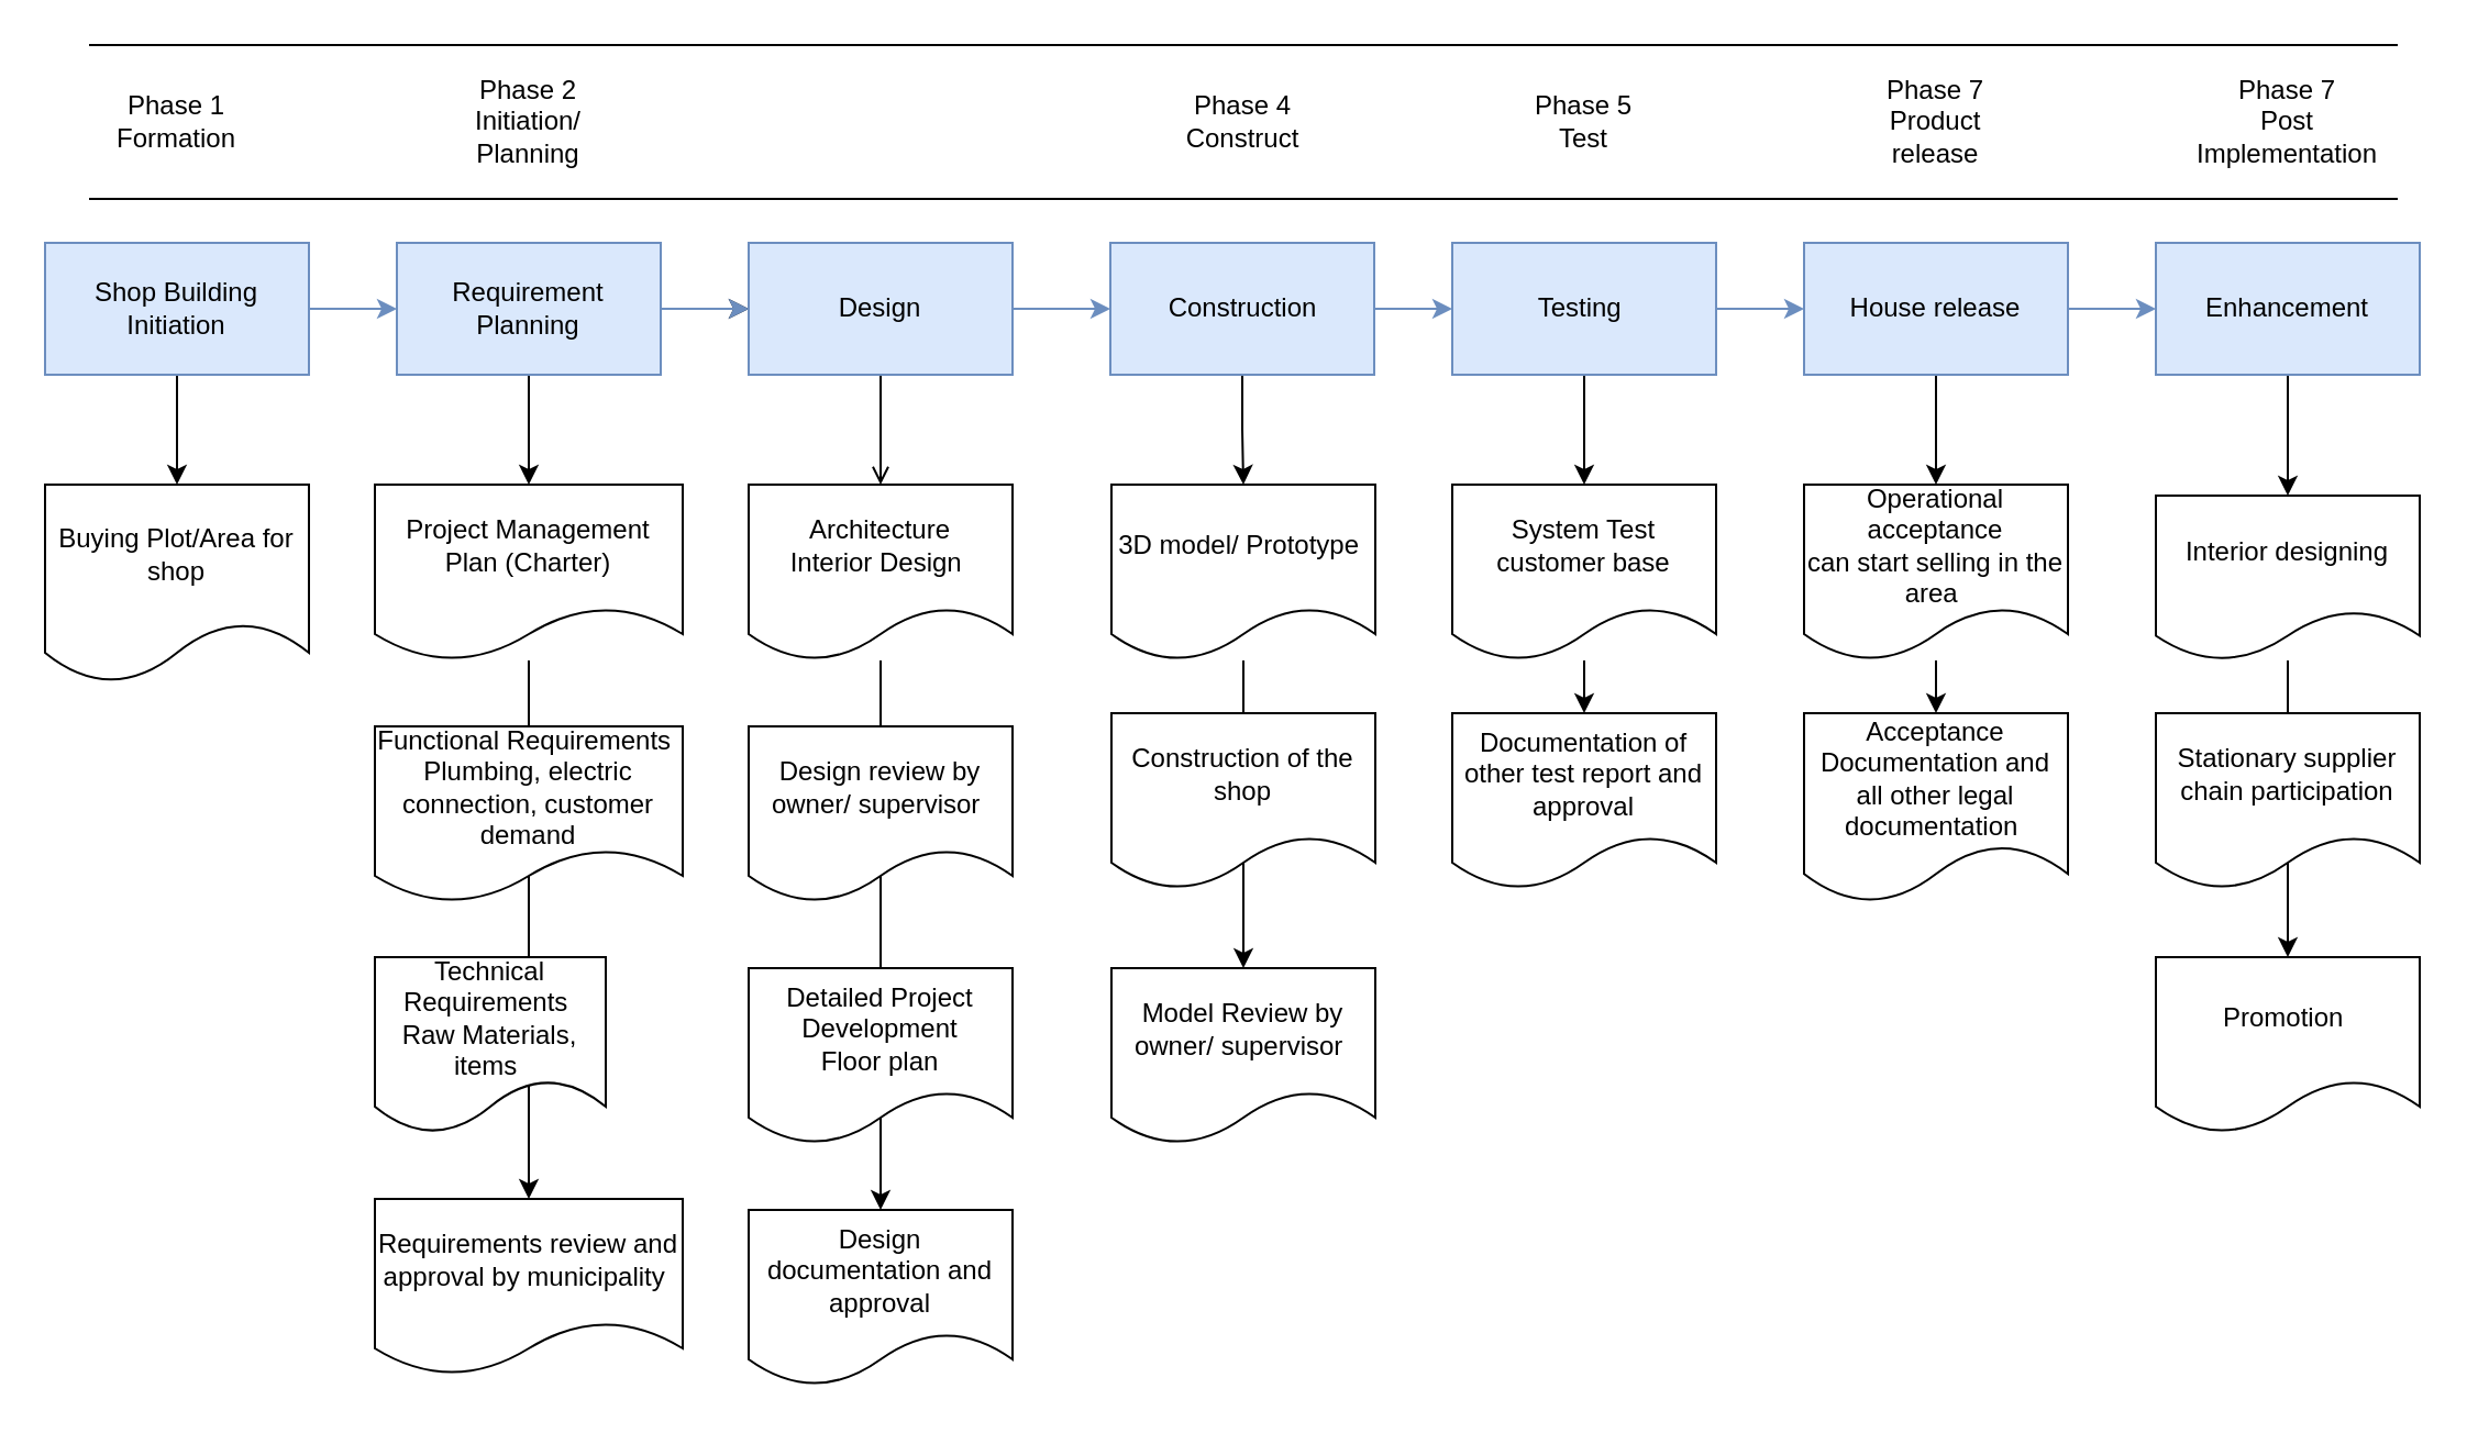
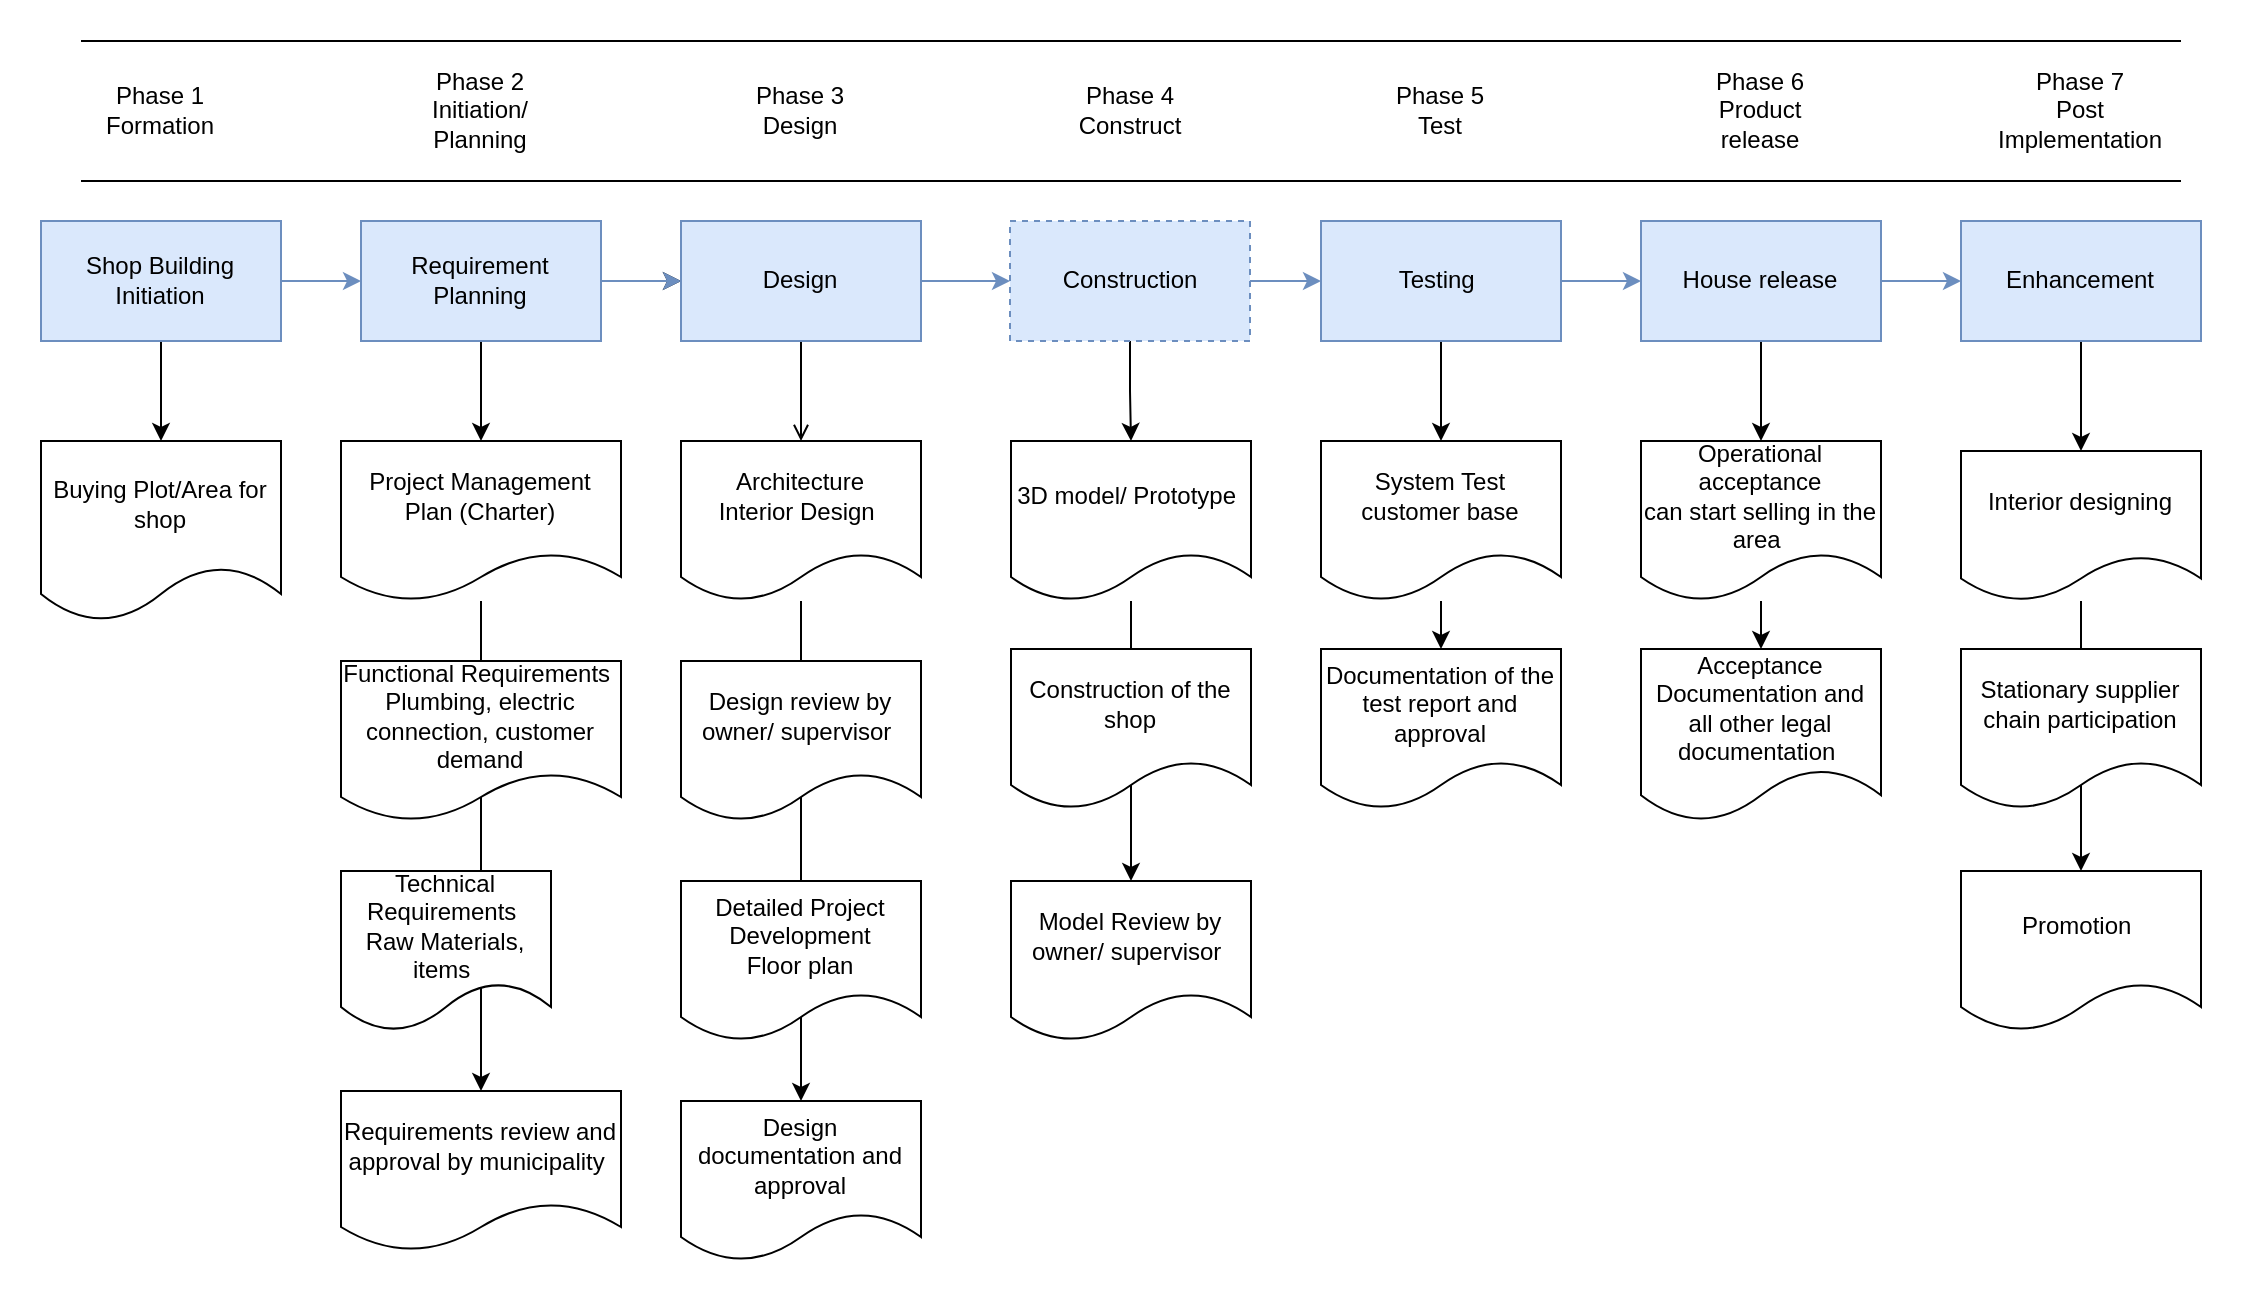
  <mxCell id="0" />
  <mxCell id="1" parent="0" />
  <mxCell id="2" value="" style="edgeStyle=orthogonalEdgeStyle;rounded=0;orthogonalLoop=1;jettySize=auto;html=1;fillColor=#dae8fc;strokeColor=#6c8ebf;" parent="1" source="4" target="8" edge="1"><mxGeometry relative="1" as="geometry" /></mxCell>
  <mxCell id="3" value="" style="edgeStyle=orthogonalEdgeStyle;rounded=0;orthogonalLoop=1;jettySize=auto;html=1;" parent="1" source="4" target="12" edge="1"><mxGeometry relative="1" as="geometry" /></mxCell>
  <mxCell id="4" value="Shop Building Initiation" style="rounded=0;whiteSpace=wrap;html=1;fillColor=#dae8fc;strokeColor=#6c8ebf;" parent="1" vertex="1"><mxGeometry x="20" y="110" width="120" height="60" as="geometry" /></mxCell>
  <mxCell id="5" value="" style="edgeStyle=orthogonalEdgeStyle;rounded=0;orthogonalLoop=1;jettySize=auto;html=1;" parent="1" source="8" target="11" edge="1"><mxGeometry relative="1" as="geometry" /></mxCell>
  <mxCell id="6" value="" style="edgeStyle=orthogonalEdgeStyle;rounded=0;orthogonalLoop=1;jettySize=auto;html=1;fillColor=#dae8fc;strokeColor=#6c8ebf;" parent="1" source="8" target="11" edge="1"><mxGeometry relative="1" as="geometry" /></mxCell>
  <mxCell id="7" value="" style="edgeStyle=orthogonalEdgeStyle;rounded=0;orthogonalLoop=1;jettySize=auto;html=1;" edge="1" parent="1" source="8" target="53"><mxGeometry relative="1" as="geometry" /></mxCell>
  <mxCell id="8" value="Requirement&lt;br&gt;Planning" style="rounded=0;whiteSpace=wrap;html=1;fillColor=#dae8fc;strokeColor=#6c8ebf;" parent="1" vertex="1"><mxGeometry x="180" y="110" width="120" height="60" as="geometry" /></mxCell>
  <mxCell id="9" value="" style="edgeStyle=orthogonalEdgeStyle;rounded=0;orthogonalLoop=1;jettySize=auto;html=1;endArrow=open;" parent="1" source="11" target="15" edge="1"><mxGeometry relative="1" as="geometry" /></mxCell>
  <mxCell id="10" value="" style="edgeStyle=orthogonalEdgeStyle;rounded=0;orthogonalLoop=1;jettySize=auto;html=1;fillColor=#dae8fc;strokeColor=#6c8ebf;" parent="1" source="11" target="20" edge="1"><mxGeometry relative="1" as="geometry" /></mxCell>
  <mxCell id="11" value="Design" style="rounded=0;whiteSpace=wrap;html=1;fillColor=#dae8fc;strokeColor=#6c8ebf;" parent="1" vertex="1"><mxGeometry x="340" y="110" width="120" height="60" as="geometry" /></mxCell>
  <mxCell id="12" value="Buying Plot/Area for shop" style="shape=document;whiteSpace=wrap;html=1;boundedLbl=1;" parent="1" vertex="1"><mxGeometry x="20" y="220" width="120" height="90" as="geometry" /></mxCell>
  <mxCell id="13" value="Requirements review and approval by municipality&amp;nbsp;" style="shape=document;whiteSpace=wrap;html=1;boundedLbl=1;rounded=0;" parent="1" vertex="1"><mxGeometry x="170" y="545" width="140" height="80" as="geometry" /></mxCell>
  <mxCell id="14" style="edgeStyle=orthogonalEdgeStyle;rounded=0;orthogonalLoop=1;jettySize=auto;html=1;entryX=0.5;entryY=0;entryDx=0;entryDy=0;" edge="1" parent="1" source="15" target="30"><mxGeometry relative="1" as="geometry" /></mxCell>
  <mxCell id="15" value="Architecture&lt;br&gt;Interior Design&amp;nbsp;" style="shape=document;whiteSpace=wrap;html=1;boundedLbl=1;rounded=0;" parent="1" vertex="1"><mxGeometry x="340" y="220" width="120" height="80" as="geometry" /></mxCell>
  <mxCell id="16" value="Design review by owner/ supervisor&amp;nbsp;" style="shape=document;whiteSpace=wrap;html=1;boundedLbl=1;rounded=0;" parent="1" vertex="1"><mxGeometry x="340" y="330" width="120" height="80" as="geometry" /></mxCell>
  <mxCell id="17" value="Detailed Project Development&lt;br&gt;Floor plan" style="shape=document;whiteSpace=wrap;html=1;boundedLbl=1;rounded=0;" parent="1" vertex="1"><mxGeometry x="340" y="440" width="120" height="80" as="geometry" /></mxCell>
  <mxCell id="18" value="" style="edgeStyle=orthogonalEdgeStyle;rounded=0;orthogonalLoop=1;jettySize=auto;html=1;" parent="1" source="20" target="22" edge="1"><mxGeometry relative="1" as="geometry" /></mxCell>
  <mxCell id="19" value="" style="edgeStyle=orthogonalEdgeStyle;rounded=0;orthogonalLoop=1;jettySize=auto;html=1;fillColor=#dae8fc;strokeColor=#6c8ebf;" parent="1" source="20" target="26" edge="1"><mxGeometry relative="1" as="geometry" /></mxCell>
- <mxCell id="20" value="Construction" style="rounded=0;whiteSpace=wrap;html=1;fillColor=#dae8fc;strokeColor=#6c8ebf;" parent="1" vertex="1"><mxGeometry x="504.5" y="110" width="120" height="60" as="geometry" /></mxCell>
+ <mxCell id="20" value="Construction" style="rounded=0;whiteSpace=wrap;html=1;fillColor=#dae8fc;strokeColor=#6c8ebf;dashed=1;" parent="1" vertex="1"><mxGeometry x="504.5" y="110" width="120" height="60" as="geometry" /></mxCell>
  <mxCell id="21" style="edgeStyle=orthogonalEdgeStyle;rounded=0;orthogonalLoop=1;jettySize=auto;html=1;entryX=0.5;entryY=0;entryDx=0;entryDy=0;" edge="1" parent="1" source="22" target="31"><mxGeometry relative="1" as="geometry" /></mxCell>
  <mxCell id="22" value="3D model/ Prototype&amp;nbsp;" style="shape=document;whiteSpace=wrap;html=1;boundedLbl=1;rounded=0;" parent="1" vertex="1"><mxGeometry x="505" y="220" width="120" height="80" as="geometry" /></mxCell>
  <mxCell id="23" value="Construction of the shop" style="shape=document;whiteSpace=wrap;html=1;boundedLbl=1;rounded=0;" parent="1" vertex="1"><mxGeometry x="505" y="324" width="120" height="80" as="geometry" /></mxCell>
  <mxCell id="24" value="" style="edgeStyle=orthogonalEdgeStyle;rounded=0;orthogonalLoop=1;jettySize=auto;html=1;" parent="1" source="26" target="28" edge="1"><mxGeometry relative="1" as="geometry" /></mxCell>
  <mxCell id="25" value="" style="edgeStyle=orthogonalEdgeStyle;rounded=0;orthogonalLoop=1;jettySize=auto;html=1;fillColor=#dae8fc;strokeColor=#6c8ebf;" parent="1" source="26" target="34" edge="1"><mxGeometry relative="1" as="geometry" /></mxCell>
  <mxCell id="26" value="Testing&amp;nbsp;" style="rounded=0;whiteSpace=wrap;html=1;fillColor=#dae8fc;strokeColor=#6c8ebf;" parent="1" vertex="1"><mxGeometry x="660" y="110" width="120" height="60" as="geometry" /></mxCell>
  <mxCell id="27" value="" style="edgeStyle=orthogonalEdgeStyle;rounded=0;orthogonalLoop=1;jettySize=auto;html=1;" parent="1" source="28" target="29" edge="1"><mxGeometry relative="1" as="geometry" /></mxCell>
  <mxCell id="28" value="System Test&lt;br&gt;customer base" style="shape=document;whiteSpace=wrap;html=1;boundedLbl=1;rounded=0;" parent="1" vertex="1"><mxGeometry x="660" y="220" width="120" height="80" as="geometry" /></mxCell>
- <mxCell id="29" value="Documentation of other test report and approval" style="shape=document;whiteSpace=wrap;html=1;boundedLbl=1;rounded=0;" parent="1" vertex="1"><mxGeometry x="660" y="324" width="120" height="80" as="geometry" /></mxCell>
+ <mxCell id="29" value="Documentation of the test report and approval" style="shape=document;whiteSpace=wrap;html=1;boundedLbl=1;rounded=0;" parent="1" vertex="1"><mxGeometry x="660" y="324" width="120" height="80" as="geometry" /></mxCell>
  <mxCell id="30" value="Design documentation and approval" style="shape=document;whiteSpace=wrap;html=1;boundedLbl=1;rounded=0;" parent="1" vertex="1"><mxGeometry x="340" y="550" width="120" height="80" as="geometry" /></mxCell>
  <mxCell id="31" value="Model Review by owner/ supervisor&amp;nbsp;" style="shape=document;whiteSpace=wrap;html=1;boundedLbl=1;rounded=0;" parent="1" vertex="1"><mxGeometry x="505" y="440" width="120" height="80" as="geometry" /></mxCell>
  <mxCell id="32" value="" style="edgeStyle=orthogonalEdgeStyle;rounded=0;orthogonalLoop=1;jettySize=auto;html=1;" parent="1" source="34" target="36" edge="1"><mxGeometry relative="1" as="geometry" /></mxCell>
  <mxCell id="33" value="" style="edgeStyle=orthogonalEdgeStyle;rounded=0;orthogonalLoop=1;jettySize=auto;html=1;fillColor=#dae8fc;strokeColor=#6c8ebf;" parent="1" source="34" target="39" edge="1"><mxGeometry relative="1" as="geometry" /></mxCell>
  <mxCell id="34" value="House release" style="whiteSpace=wrap;html=1;rounded=0;fillColor=#dae8fc;strokeColor=#6c8ebf;" parent="1" vertex="1"><mxGeometry x="820" y="110" width="120" height="60" as="geometry" /></mxCell>
  <mxCell id="35" value="" style="edgeStyle=orthogonalEdgeStyle;rounded=0;orthogonalLoop=1;jettySize=auto;html=1;" parent="1" source="36" target="37" edge="1"><mxGeometry relative="1" as="geometry" /></mxCell>
  <mxCell id="36" value="Operational acceptance&lt;br&gt;can start selling in the area&amp;nbsp;" style="shape=document;whiteSpace=wrap;html=1;boundedLbl=1;rounded=0;" parent="1" vertex="1"><mxGeometry x="820" y="220" width="120" height="80" as="geometry" /></mxCell>
  <mxCell id="37" value="Acceptance Documentation and all other legal documentation&amp;nbsp;" style="shape=document;whiteSpace=wrap;html=1;boundedLbl=1;rounded=0;" parent="1" vertex="1"><mxGeometry x="820" y="324" width="120" height="86" as="geometry" /></mxCell>
  <mxCell id="38" value="" style="edgeStyle=orthogonalEdgeStyle;rounded=0;orthogonalLoop=1;jettySize=auto;html=1;" parent="1" source="39" target="41" edge="1"><mxGeometry relative="1" as="geometry" /></mxCell>
  <mxCell id="39" value="Enhancement" style="whiteSpace=wrap;html=1;rounded=0;fillColor=#dae8fc;strokeColor=#6c8ebf;" parent="1" vertex="1"><mxGeometry x="980" y="110" width="120" height="60" as="geometry" /></mxCell>
  <mxCell id="40" style="edgeStyle=orthogonalEdgeStyle;rounded=0;orthogonalLoop=1;jettySize=auto;html=1;entryX=0.5;entryY=0;entryDx=0;entryDy=0;" edge="1" parent="1" source="41" target="56"><mxGeometry relative="1" as="geometry" /></mxCell>
  <mxCell id="41" value="Interior designing" style="shape=document;whiteSpace=wrap;html=1;boundedLbl=1;rounded=0;" parent="1" vertex="1"><mxGeometry x="980" y="225" width="120" height="75" as="geometry" /></mxCell>
  <mxCell id="42" value="Stationary supplier chain participation" style="shape=document;whiteSpace=wrap;html=1;boundedLbl=1;rounded=0;" parent="1" vertex="1"><mxGeometry x="980" y="324" width="120" height="80" as="geometry" /></mxCell>
  <mxCell id="43" value="Phase 1&lt;br&gt;Formation" style="text;html=1;strokeColor=none;fillColor=none;align=center;verticalAlign=middle;whiteSpace=wrap;rounded=0;" parent="1" vertex="1"><mxGeometry x="50" y="40" width="60" height="30" as="geometry" /></mxCell>
  <mxCell id="44" value="Phase 2&lt;br&gt;Initiation/ Planning" style="text;html=1;strokeColor=none;fillColor=none;align=center;verticalAlign=middle;whiteSpace=wrap;rounded=0;" parent="1" vertex="1"><mxGeometry x="210" y="40" width="60" height="30" as="geometry" /></mxCell>
+ <mxCell id="45" value="Phase 3&lt;br&gt;Design" style="text;html=1;strokeColor=none;fillColor=none;align=center;verticalAlign=middle;whiteSpace=wrap;rounded=0;" parent="1" vertex="1"><mxGeometry x="370" y="40" width="60" height="30" as="geometry" /></mxCell>
  <mxCell id="46" value="Phase 4&lt;br&gt;Construct" style="text;html=1;strokeColor=none;fillColor=none;align=center;verticalAlign=middle;whiteSpace=wrap;rounded=0;" parent="1" vertex="1"><mxGeometry x="535" y="40" width="60" height="30" as="geometry" /></mxCell>
  <mxCell id="47" value="Phase 5&lt;br&gt;Test" style="text;html=1;strokeColor=none;fillColor=none;align=center;verticalAlign=middle;whiteSpace=wrap;rounded=0;" parent="1" vertex="1"><mxGeometry x="690" y="40" width="60" height="30" as="geometry" /></mxCell>
- <mxCell id="48" value="Phase 7&lt;br&gt;Product release" style="text;html=1;strokeColor=none;fillColor=none;align=center;verticalAlign=middle;whiteSpace=wrap;rounded=0;" parent="1" vertex="1"><mxGeometry x="850" y="40" width="60" height="30" as="geometry" /></mxCell>
+ <mxCell id="48" value="Phase 6&lt;br&gt;Product release" style="text;html=1;strokeColor=none;fillColor=none;align=center;verticalAlign=middle;whiteSpace=wrap;rounded=0;" parent="1" vertex="1"><mxGeometry x="850" y="40" width="60" height="30" as="geometry" /></mxCell>
  <mxCell id="49" value="Phase 7&lt;br&gt;Post Implementation" style="text;html=1;strokeColor=none;fillColor=none;align=center;verticalAlign=middle;whiteSpace=wrap;rounded=0;" parent="1" vertex="1"><mxGeometry x="1010" y="40" width="60" height="30" as="geometry" /></mxCell>
  <mxCell id="50" value="" style="endArrow=none;html=1;rounded=0;" parent="1" edge="1"><mxGeometry width="50" height="50" relative="1" as="geometry"><mxPoint x="40" y="20" as="sourcePoint" /><mxPoint x="1090" y="20" as="targetPoint" /></mxGeometry></mxCell>
  <mxCell id="51" value="" style="endArrow=none;html=1;rounded=0;" parent="1" edge="1"><mxGeometry width="50" height="50" relative="1" as="geometry"><mxPoint x="40" y="90" as="sourcePoint" /><mxPoint x="1090" y="90" as="targetPoint" /></mxGeometry></mxCell>
  <mxCell id="52" style="edgeStyle=orthogonalEdgeStyle;rounded=0;orthogonalLoop=1;jettySize=auto;html=1;entryX=0.5;entryY=0;entryDx=0;entryDy=0;" edge="1" parent="1" source="53" target="13"><mxGeometry relative="1" as="geometry" /></mxCell>
  <mxCell id="53" value="Project Management Plan (Charter)" style="shape=document;whiteSpace=wrap;html=1;boundedLbl=1;rounded=0;" vertex="1" parent="1"><mxGeometry x="170" y="220" width="140" height="80" as="geometry" /></mxCell>
  <mxCell id="54" value="Functional Requirements&amp;nbsp;&lt;br&gt;Plumbing, electric connection, customer demand" style="shape=document;whiteSpace=wrap;html=1;boundedLbl=1;rounded=0;" parent="1" vertex="1"><mxGeometry x="170" y="330" width="140" height="80" as="geometry" /></mxCell>
  <mxCell id="55" value="Technical Requirements&amp;nbsp;&lt;br&gt;Raw Materials, items&amp;nbsp;" style="shape=document;whiteSpace=wrap;html=1;boundedLbl=1;rounded=0;" parent="1" vertex="1"><mxGeometry x="170" y="435" width="105" height="80" as="geometry" /></mxCell>
  <mxCell id="56" value="Promotion&amp;nbsp;" style="shape=document;whiteSpace=wrap;html=1;boundedLbl=1;rounded=0;" vertex="1" parent="1"><mxGeometry x="980" y="435" width="120" height="80" as="geometry" /></mxCell>
